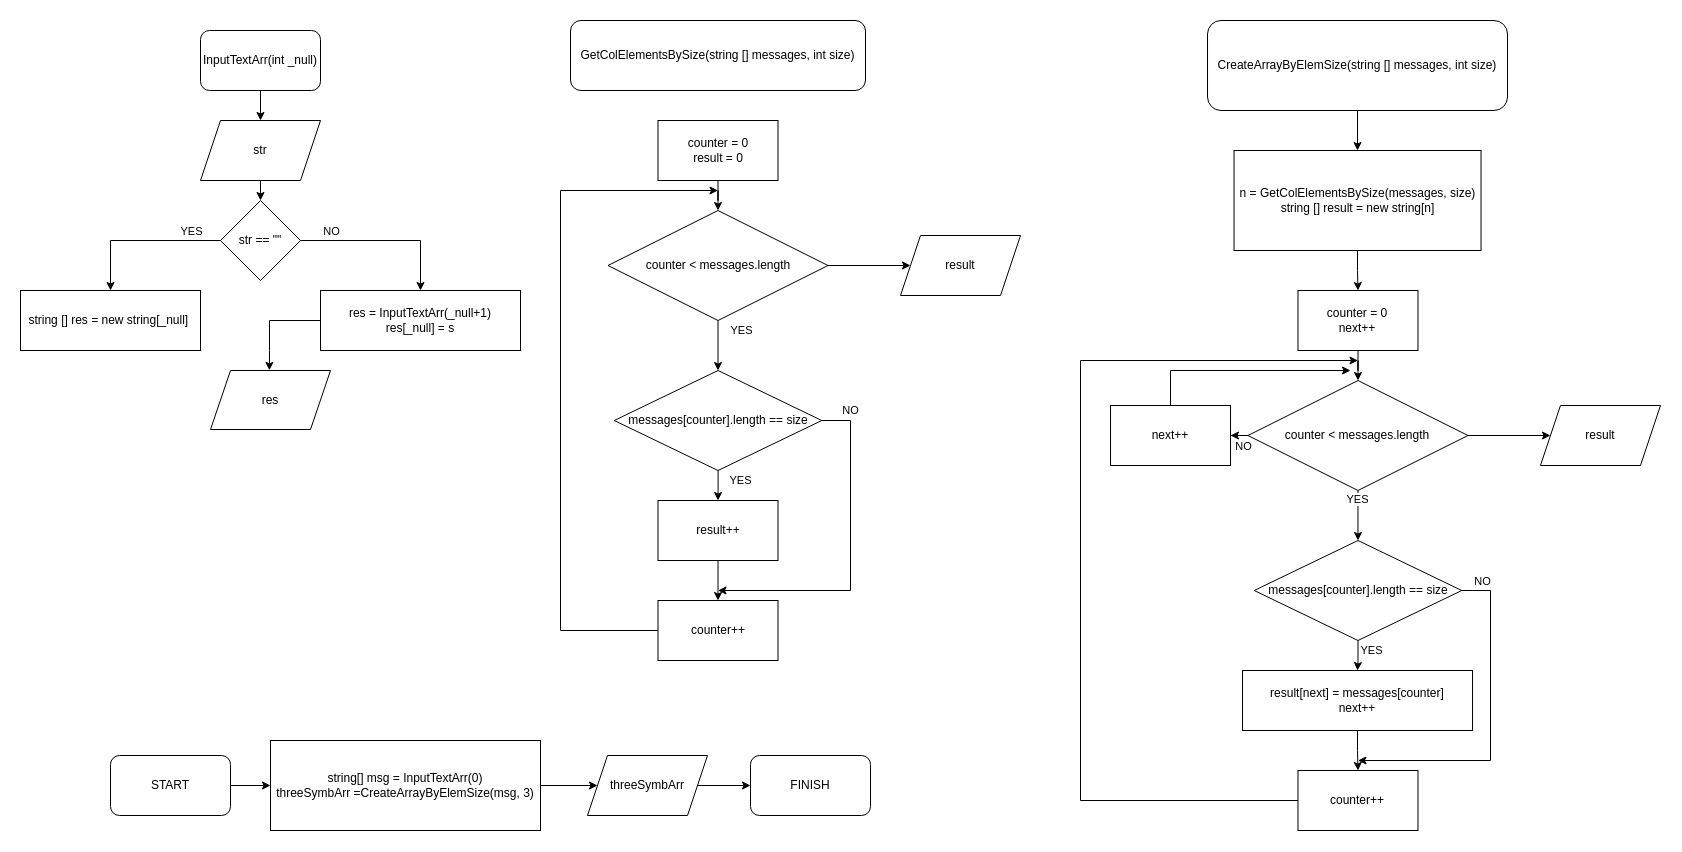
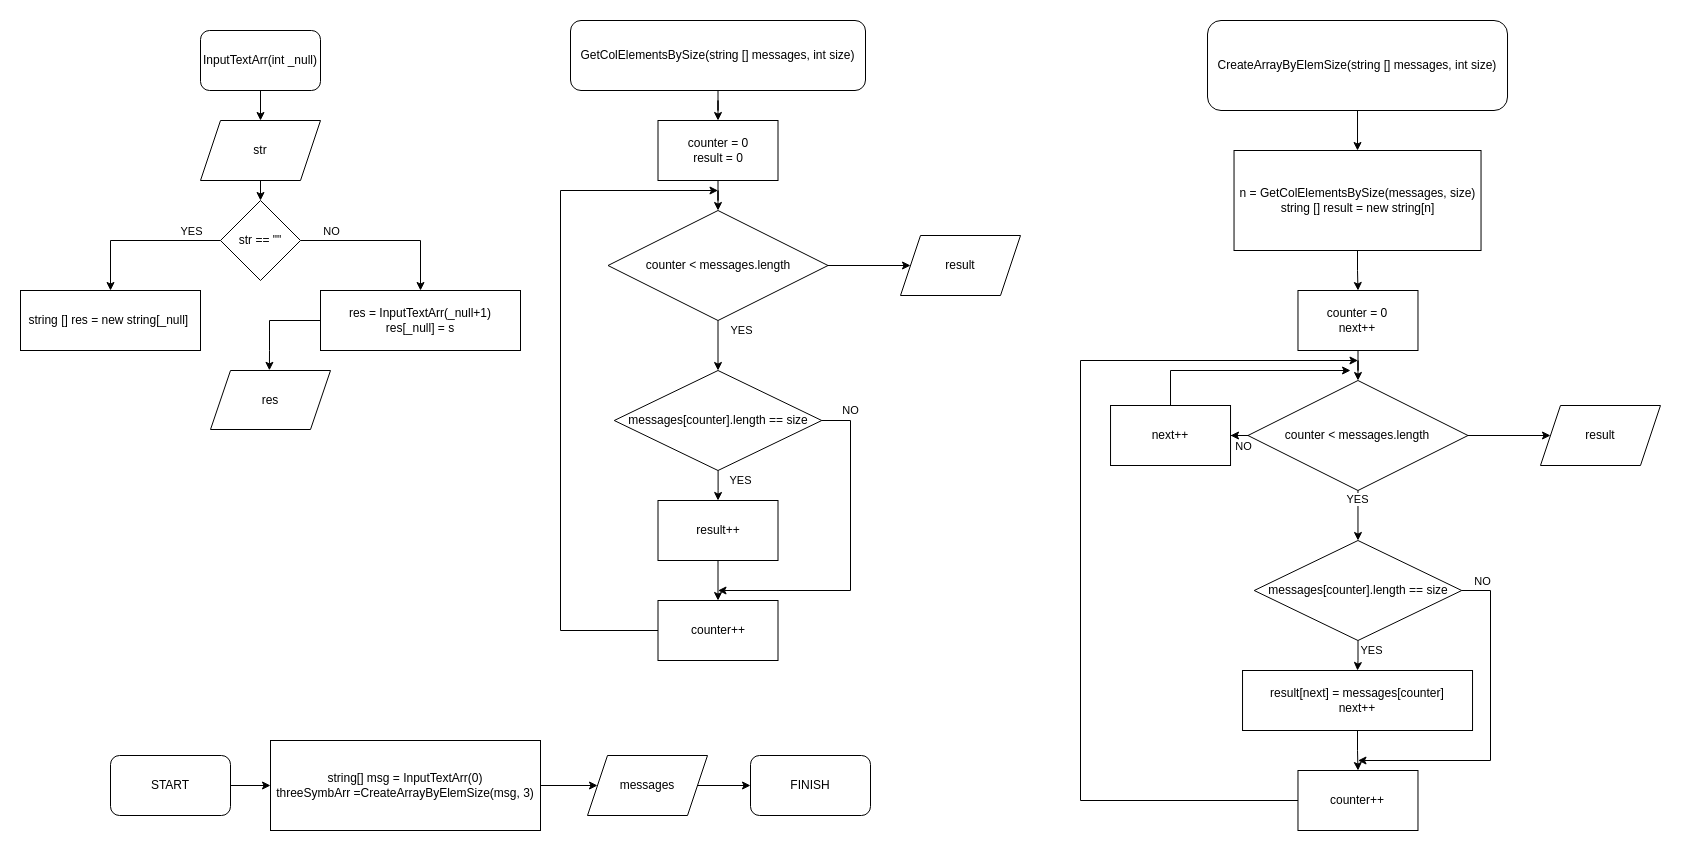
  <mxCell id="0" />
  <mxCell id="1" parent="0" />
  <mxCell id="2" style="edgeStyle=orthogonalEdgeStyle;rounded=0;orthogonalLoop=1;jettySize=auto;html=1;exitX=0.5;exitY=1;exitDx=0;exitDy=0;entryX=0.5;entryY=0;entryDx=0;entryDy=0;" parent="1" source="3" target="13" edge="1"><mxGeometry relative="1" as="geometry" /></mxCell>
  <mxCell id="3" value="InputTextArr(int _null)" style="rounded=1;whiteSpace=wrap;html=1;" parent="1" vertex="1"><mxGeometry x="200" y="30" width="120" height="60" as="geometry" /></mxCell>
  <mxCell id="4" style="edgeStyle=orthogonalEdgeStyle;rounded=0;orthogonalLoop=1;jettySize=auto;html=1;exitX=0;exitY=0.5;exitDx=0;exitDy=0;" parent="1" source="8" target="11" edge="1"><mxGeometry relative="1" as="geometry" /></mxCell>
  <mxCell id="5" value="YES" style="edgeLabel;html=1;align=center;verticalAlign=middle;resizable=0;points=[];" parent="4" vertex="1" connectable="0"><mxGeometry x="-0.622" y="2" relative="1" as="geometry"><mxPoint y="-12" as="offset" /></mxGeometry></mxCell>
  <mxCell id="6" style="edgeStyle=orthogonalEdgeStyle;rounded=0;orthogonalLoop=1;jettySize=auto;html=1;exitX=1;exitY=0.5;exitDx=0;exitDy=0;entryX=0.5;entryY=0;entryDx=0;entryDy=0;" parent="1" source="8" target="10" edge="1"><mxGeometry relative="1" as="geometry" /></mxCell>
  <mxCell id="7" value="NO" style="edgeLabel;html=1;align=center;verticalAlign=middle;resizable=0;points=[];" parent="6" vertex="1" connectable="0"><mxGeometry x="-0.632" y="1" relative="1" as="geometry"><mxPoint x="-1" y="-9" as="offset" /></mxGeometry></mxCell>
  <mxCell id="8" value="str == &quot;&quot;" style="rhombus;whiteSpace=wrap;html=1;" parent="1" vertex="1"><mxGeometry x="220" y="200" width="80" height="80" as="geometry" /></mxCell>
  <mxCell id="9" style="edgeStyle=orthogonalEdgeStyle;rounded=0;orthogonalLoop=1;jettySize=auto;html=1;entryX=0.491;entryY=-0.003;entryDx=0;entryDy=0;entryPerimeter=0;" parent="1" source="10" edge="1" target="32"><mxGeometry relative="1" as="geometry"><mxPoint x="270" y="420" as="targetPoint" /><Array as="points"><mxPoint x="269" y="320" /><mxPoint x="269" y="350" /><mxPoint x="269" y="350" /></Array></mxGeometry></mxCell>
  <mxCell id="10" value="res = InputTextArr(_null+1)&lt;br&gt;res[_null] = s" style="rounded=0;whiteSpace=wrap;html=1;" parent="1" vertex="1"><mxGeometry x="320" y="290" width="200" height="60" as="geometry" /></mxCell>
  <mxCell id="11" value="string [] res = new string[_null]&amp;nbsp;" style="rounded=0;whiteSpace=wrap;html=1;" parent="1" vertex="1"><mxGeometry y="290" width="180" height="60" as="geometry" x="20" /></mxCell>
  <mxCell id="12" style="edgeStyle=orthogonalEdgeStyle;rounded=0;orthogonalLoop=1;jettySize=auto;html=1;exitX=0.5;exitY=1;exitDx=0;exitDy=0;entryX=0.5;entryY=0;entryDx=0;entryDy=0;" parent="1" source="13" target="8" edge="1"><mxGeometry relative="1" as="geometry" /></mxCell>
  <mxCell id="13" value="str" style="shape=parallelogram;perimeter=parallelogramPerimeter;whiteSpace=wrap;html=1;fixedSize=1;" parent="1" vertex="1"><mxGeometry x="200" y="120" width="120" height="60" as="geometry" /></mxCell>
+ <mxCell id="14" value="" style="edgeStyle=orthogonalEdgeStyle;rounded=0;orthogonalLoop=1;jettySize=auto;html=1;" parent="1" source="15" target="17" edge="1"><mxGeometry relative="1" as="geometry" /></mxCell>
  <mxCell id="15" value="GetColElementsBySize(string [] messages, int size)" style="rounded=1;whiteSpace=wrap;html=1;" parent="1" vertex="1"><mxGeometry x="570" y="20" width="295" height="70" as="geometry" /></mxCell>
  <mxCell id="16" style="edgeStyle=orthogonalEdgeStyle;rounded=0;orthogonalLoop=1;jettySize=auto;html=1;entryX=0.5;entryY=0;entryDx=0;entryDy=0;" parent="1" source="17" target="21" edge="1"><mxGeometry relative="1" as="geometry" /></mxCell>
  <mxCell id="17" value="counter = 0&lt;br&gt;result = 0" style="rounded=0;whiteSpace=wrap;html=1;" parent="1" vertex="1"><mxGeometry x="657.5" y="120" width="120" height="60" as="geometry" /></mxCell>
  <mxCell id="18" style="edgeStyle=orthogonalEdgeStyle;rounded=0;orthogonalLoop=1;jettySize=auto;html=1;entryX=0.5;entryY=0;entryDx=0;entryDy=0;" parent="1" source="21" target="26" edge="1"><mxGeometry relative="1" as="geometry" /></mxCell>
  <mxCell id="19" value="YES" style="edgeLabel;html=1;align=center;verticalAlign=middle;resizable=0;points=[];" parent="18" vertex="1" connectable="0"><mxGeometry x="-0.664" y="-1" relative="1" as="geometry"><mxPoint x="24" y="1" as="offset" /></mxGeometry></mxCell>
  <mxCell id="20" value="" style="edgeStyle=orthogonalEdgeStyle;rounded=0;orthogonalLoop=1;jettySize=auto;html=1;" parent="1" source="21" target="31" edge="1"><mxGeometry relative="1" as="geometry" /></mxCell>
  <mxCell id="21" value="counter &amp;lt; messages.length" style="rhombus;whiteSpace=wrap;html=1;" parent="1" vertex="1"><mxGeometry x="607.5" y="210" width="220" height="110" as="geometry" /></mxCell>
  <mxCell id="22" value="" style="edgeStyle=orthogonalEdgeStyle;rounded=0;orthogonalLoop=1;jettySize=auto;html=1;" parent="1" source="26" target="28" edge="1"><mxGeometry relative="1" as="geometry" /></mxCell>
  <mxCell id="23" value="YES" style="edgeLabel;html=1;align=center;verticalAlign=middle;resizable=0;points=[];" parent="22" vertex="1" connectable="0"><mxGeometry x="-0.688" relative="1" as="geometry"><mxPoint x="22" y="5" as="offset" /></mxGeometry></mxCell>
  <mxCell id="24" style="edgeStyle=orthogonalEdgeStyle;rounded=0;orthogonalLoop=1;jettySize=auto;html=1;" parent="1" source="26" edge="1"><mxGeometry relative="1" as="geometry"><mxPoint x="717.5" y="590" as="targetPoint" /><Array as="points"><mxPoint x="850" y="420" /><mxPoint x="850" y="590" /></Array></mxGeometry></mxCell>
  <mxCell id="25" value="NO" style="edgeLabel;html=1;align=center;verticalAlign=middle;resizable=0;points=[];" parent="24" vertex="1" connectable="0"><mxGeometry x="-0.492" y="-1" relative="1" as="geometry"><mxPoint y="-66" as="offset" /></mxGeometry></mxCell>
  <mxCell id="26" value="messages[counter].length == size" style="rhombus;whiteSpace=wrap;html=1;" parent="1" vertex="1"><mxGeometry x="613.75" y="370" width="207.5" height="100" as="geometry" /></mxCell>
  <mxCell id="27" value="" style="edgeStyle=orthogonalEdgeStyle;rounded=0;orthogonalLoop=1;jettySize=auto;html=1;" parent="1" source="28" target="30" edge="1"><mxGeometry relative="1" as="geometry" /></mxCell>
  <mxCell id="28" value="result++" style="rounded=0;whiteSpace=wrap;html=1;" parent="1" vertex="1"><mxGeometry x="657.5" y="500" width="120" height="60" as="geometry" /></mxCell>
  <mxCell id="29" style="edgeStyle=orthogonalEdgeStyle;rounded=0;orthogonalLoop=1;jettySize=auto;html=1;" parent="1" source="30" edge="1"><mxGeometry relative="1" as="geometry"><mxPoint x="717.5" y="190" as="targetPoint" /><Array as="points"><mxPoint x="560" y="630" /><mxPoint x="560" y="190" /></Array></mxGeometry></mxCell>
  <mxCell id="30" value="counter++" style="rounded=0;whiteSpace=wrap;html=1;" parent="1" vertex="1"><mxGeometry x="657.5" y="600" width="120" height="60" as="geometry" /></mxCell>
  <mxCell id="31" value="result" style="shape=parallelogram;perimeter=parallelogramPerimeter;whiteSpace=wrap;html=1;fixedSize=1;" parent="1" vertex="1"><mxGeometry x="900" y="235" width="120" height="60" as="geometry" /></mxCell>
  <mxCell id="32" value="res" style="shape=parallelogram;perimeter=parallelogramPerimeter;whiteSpace=wrap;html=1;fixedSize=1;" parent="1" vertex="1"><mxGeometry x="210" y="370" width="120" height="59" as="geometry" /></mxCell>
  <mxCell id="33" value="" style="edgeStyle=orthogonalEdgeStyle;rounded=0;orthogonalLoop=1;jettySize=auto;html=1;" parent="1" source="34" target="36" edge="1"><mxGeometry relative="1" as="geometry" /></mxCell>
  <mxCell id="34" value="CreateArrayByElemSize(string [] messages, int size)" style="rounded=1;whiteSpace=wrap;html=1;" parent="1" vertex="1"><mxGeometry x="1207.03" y="20" width="300" height="90" as="geometry" /></mxCell>
  <mxCell id="35" value="" style="edgeStyle=orthogonalEdgeStyle;rounded=0;orthogonalLoop=1;jettySize=auto;html=1;" parent="1" source="36" target="38" edge="1"><mxGeometry relative="1" as="geometry" /></mxCell>
  <mxCell id="36" value="n = GetColElementsBySize(messages, size)&lt;br&gt;string [] result = new string[n]" style="rounded=0;whiteSpace=wrap;html=1;" parent="1" vertex="1"><mxGeometry x="1233.53" y="150" width="247" height="100" as="geometry" /></mxCell>
  <mxCell id="37" style="edgeStyle=orthogonalEdgeStyle;rounded=0;orthogonalLoop=1;jettySize=auto;html=1;entryX=0.5;entryY=0;entryDx=0;entryDy=0;" parent="1" source="38" target="44" edge="1"><mxGeometry relative="1" as="geometry" /></mxCell>
  <mxCell id="38" value="counter = 0&lt;br&gt;next++" style="rounded=0;whiteSpace=wrap;html=1;" parent="1" vertex="1"><mxGeometry x="1297.48" y="290" width="120" height="60" as="geometry" /></mxCell>
  <mxCell id="39" style="edgeStyle=orthogonalEdgeStyle;rounded=0;orthogonalLoop=1;jettySize=auto;html=1;entryX=0.5;entryY=0;entryDx=0;entryDy=0;" parent="1" source="44" target="49" edge="1"><mxGeometry relative="1" as="geometry" /></mxCell>
  <mxCell id="40" value="YES" style="edgeLabel;html=1;align=center;verticalAlign=middle;resizable=0;points=[];" parent="39" vertex="1" connectable="0"><mxGeometry x="-0.664" y="-1" relative="1" as="geometry"><mxPoint as="offset" /></mxGeometry></mxCell>
  <mxCell id="41" value="" style="edgeStyle=orthogonalEdgeStyle;rounded=0;orthogonalLoop=1;jettySize=auto;html=1;" parent="1" source="44" target="54" edge="1"><mxGeometry relative="1" as="geometry" /></mxCell>
  <mxCell id="42" value="" style="edgeStyle=orthogonalEdgeStyle;rounded=0;orthogonalLoop=1;jettySize=auto;html=1;" edge="1" parent="1" source="44" target="63"><mxGeometry relative="1" as="geometry" /></mxCell>
  <mxCell id="43" value="NO" style="edgeLabel;html=1;align=center;verticalAlign=middle;resizable=0;points=[];" vertex="1" connectable="0" parent="42"><mxGeometry x="0.573" relative="1" as="geometry"><mxPoint x="-1" y="10" as="offset" /></mxGeometry></mxCell>
  <mxCell id="44" value="counter &amp;lt; messages.length" style="rhombus;whiteSpace=wrap;html=1;" parent="1" vertex="1"><mxGeometry x="1247.48" y="380" width="220" height="110" as="geometry" /></mxCell>
  <mxCell id="45" value="" style="edgeStyle=orthogonalEdgeStyle;rounded=0;orthogonalLoop=1;jettySize=auto;html=1;" parent="1" source="49" target="51" edge="1"><mxGeometry relative="1" as="geometry" /></mxCell>
  <mxCell id="46" value="YES" style="edgeLabel;html=1;align=center;verticalAlign=middle;resizable=0;points=[];" parent="45" vertex="1" connectable="0"><mxGeometry x="-0.688" relative="1" as="geometry"><mxPoint x="13" y="5" as="offset" /></mxGeometry></mxCell>
  <mxCell id="47" style="edgeStyle=orthogonalEdgeStyle;rounded=0;orthogonalLoop=1;jettySize=auto;html=1;" parent="1" source="49" edge="1"><mxGeometry relative="1" as="geometry"><mxPoint x="1357.48" y="760" as="targetPoint" /><Array as="points"><mxPoint x="1489.98" y="590" /><mxPoint x="1489.98" y="760" /></Array></mxGeometry></mxCell>
  <mxCell id="48" value="NO" style="edgeLabel;html=1;align=center;verticalAlign=middle;resizable=0;points=[];" parent="47" vertex="1" connectable="0"><mxGeometry x="-0.492" y="-1" relative="1" as="geometry"><mxPoint x="-8" y="-65" as="offset" /></mxGeometry></mxCell>
  <mxCell id="49" value="messages[counter].length == size" style="rhombus;whiteSpace=wrap;html=1;" parent="1" vertex="1"><mxGeometry x="1253.73" y="540" width="207.5" height="100" as="geometry" /></mxCell>
  <mxCell id="50" value="" style="edgeStyle=orthogonalEdgeStyle;rounded=0;orthogonalLoop=1;jettySize=auto;html=1;" parent="1" source="51" target="53" edge="1"><mxGeometry relative="1" as="geometry" /></mxCell>
  <mxCell id="51" value="result[next] = messages[counter]&lt;br&gt;next++" style="rounded=0;whiteSpace=wrap;html=1;" parent="1" vertex="1"><mxGeometry x="1242.03" y="670" width="230" height="60" as="geometry" /></mxCell>
  <mxCell id="52" style="edgeStyle=orthogonalEdgeStyle;rounded=0;orthogonalLoop=1;jettySize=auto;html=1;" parent="1" source="53" edge="1"><mxGeometry relative="1" as="geometry"><mxPoint x="1357.48" y="360" as="targetPoint" /><Array as="points"><mxPoint x="1080.03" y="800" /><mxPoint x="1080.03" y="360" /></Array></mxGeometry></mxCell>
  <mxCell id="53" value="counter++" style="rounded=0;whiteSpace=wrap;html=1;" parent="1" vertex="1"><mxGeometry x="1297.48" y="770" width="120" height="60" as="geometry" /></mxCell>
  <mxCell id="54" value="result" style="shape=parallelogram;perimeter=parallelogramPerimeter;whiteSpace=wrap;html=1;fixedSize=1;" parent="1" vertex="1"><mxGeometry x="1539.98" y="405" width="120" height="60" as="geometry" /></mxCell>
  <mxCell id="55" value="" style="edgeStyle=orthogonalEdgeStyle;rounded=0;orthogonalLoop=1;jettySize=auto;html=1;" parent="1" source="56" target="58" edge="1"><mxGeometry relative="1" as="geometry" /></mxCell>
  <mxCell id="56" value="START" style="rounded=1;whiteSpace=wrap;html=1;" parent="1" vertex="1"><mxGeometry x="110" y="755" width="120" height="60" as="geometry" /></mxCell>
  <mxCell id="57" value="" style="edgeStyle=orthogonalEdgeStyle;rounded=0;orthogonalLoop=1;jettySize=auto;html=1;" parent="1" source="58" target="60" edge="1"><mxGeometry relative="1" as="geometry" /></mxCell>
  <mxCell id="58" value="string[] msg = InputTextArr(0)&lt;br&gt;threeSymbArr =CreateArrayByElemSize(msg, 3)" style="rounded=0;whiteSpace=wrap;html=1;" parent="1" vertex="1"><mxGeometry x="270" y="740" width="270" height="90" as="geometry" /></mxCell>
  <mxCell id="59" value="" style="edgeStyle=orthogonalEdgeStyle;rounded=0;orthogonalLoop=1;jettySize=auto;html=1;" parent="1" source="60" target="61" edge="1"><mxGeometry relative="1" as="geometry" /></mxCell>
- <mxCell id="60" value="threeSymbArr" style="shape=parallelogram;perimeter=parallelogramPerimeter;whiteSpace=wrap;html=1;fixedSize=1;" parent="1" vertex="1"><mxGeometry x="587" y="755" width="120" height="60" as="geometry" /></mxCell>
+ <mxCell id="60" value="messages" style="shape=parallelogram;perimeter=parallelogramPerimeter;whiteSpace=wrap;html=1;fixedSize=1;" parent="1" vertex="1"><mxGeometry x="587" y="755" width="120" height="60" as="geometry" /></mxCell>
  <mxCell id="61" value="FINISH" style="rounded=1;whiteSpace=wrap;html=1;" parent="1" vertex="1"><mxGeometry x="750" y="755" width="120" height="60" as="geometry" /></mxCell>
  <mxCell id="62" style="edgeStyle=orthogonalEdgeStyle;rounded=0;orthogonalLoop=1;jettySize=auto;html=1;exitX=0.5;exitY=0;exitDx=0;exitDy=0;" edge="1" parent="1" source="63"><mxGeometry relative="1" as="geometry"><mxPoint x="1350.03" y="370" as="targetPoint" /><Array as="points"><mxPoint x="1170.03" y="370" /></Array></mxGeometry></mxCell>
  <mxCell id="63" value="next++" style="rounded=0;whiteSpace=wrap;html=1;" vertex="1" parent="1"><mxGeometry x="1110.03" y="405" width="120" height="60" as="geometry" /></mxCell>
